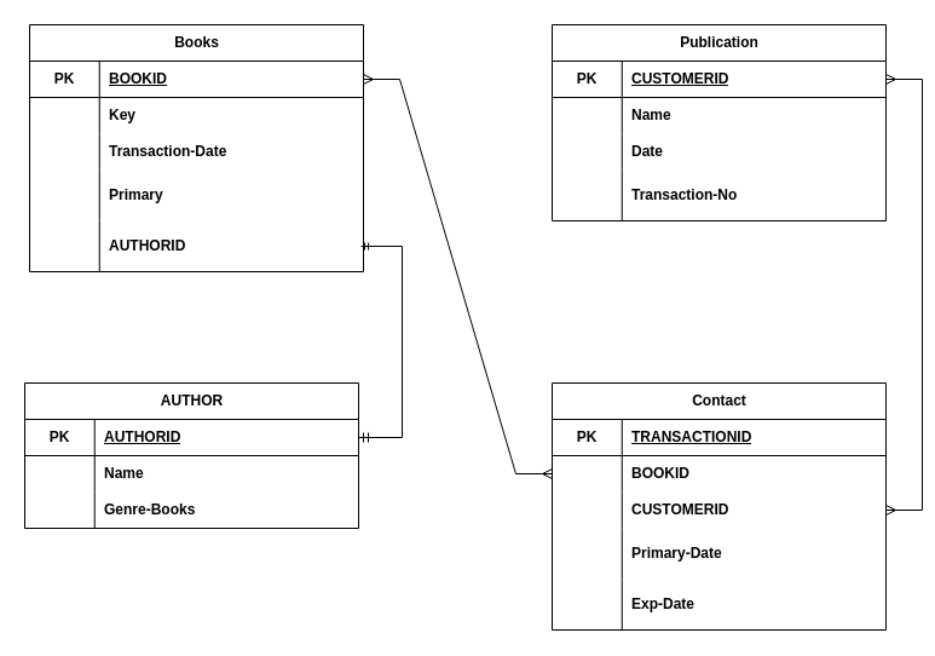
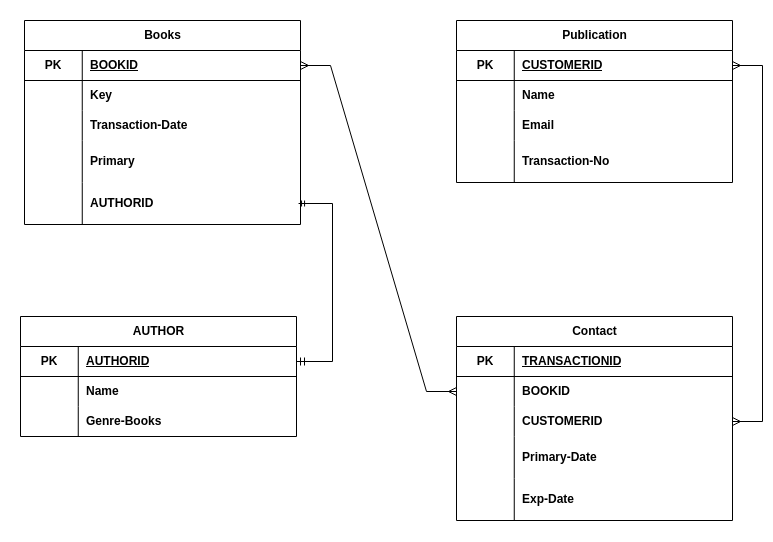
  <mxCell id="0" />
  <mxCell id="1" parent="0" />
  <mxCell id="2" value="Books" style="shape=table;startSize=30;container=1;collapsible=1;childLayout=tableLayout;fixedRows=1;rowLines=0;fontStyle=1;align=center;resizeLast=1;html=1;" vertex="1" parent="1"><mxGeometry x="24" y="20" width="276" height="204" as="geometry" /></mxCell>
  <mxCell id="3" value="" style="shape=tableRow;horizontal=0;startSize=0;swimlaneHead=0;swimlaneBody=0;fillColor=none;collapsible=0;dropTarget=0;points=[[0,0.5],[1,0.5]];portConstraint=eastwest;top=0;left=0;right=0;bottom=1;" vertex="1" parent="2"><mxGeometry y="30" width="276" height="30" as="geometry" /></mxCell>
  <mxCell id="4" value="PK" style="shape=partialRectangle;connectable=0;fillColor=none;top=0;left=0;bottom=0;right=0;fontStyle=1;overflow=hidden;whiteSpace=wrap;html=1;" vertex="1" parent="3"><mxGeometry width="57.75" height="30" as="geometry"><mxRectangle width="57.75" height="30" as="alternateBounds" /></mxGeometry></mxCell>
  <mxCell id="5" value="BOOKID" style="shape=partialRectangle;connectable=0;fillColor=none;top=0;left=0;bottom=0;right=0;align=left;spacingLeft=6;fontStyle=5;overflow=hidden;whiteSpace=wrap;html=1;" vertex="1" parent="3"><mxGeometry x="57.75" width="218.25" height="30" as="geometry"><mxRectangle width="218.25" height="30" as="alternateBounds" /></mxGeometry></mxCell>
  <mxCell id="6" value="" style="shape=tableRow;horizontal=0;startSize=0;swimlaneHead=0;swimlaneBody=0;fillColor=none;collapsible=0;dropTarget=0;points=[[0,0.5],[1,0.5]];portConstraint=eastwest;top=0;left=0;right=0;bottom=0;" vertex="1" parent="2"><mxGeometry y="60" width="276" height="30" as="geometry" /></mxCell>
  <mxCell id="7" value="" style="shape=partialRectangle;connectable=0;fillColor=none;top=0;left=0;bottom=0;right=0;editable=1;overflow=hidden;whiteSpace=wrap;html=1;" vertex="1" parent="6"><mxGeometry width="57.75" height="30" as="geometry"><mxRectangle width="57.75" height="30" as="alternateBounds" /></mxGeometry></mxCell>
  <mxCell id="8" value="&lt;b&gt;Key&lt;/b&gt;" style="shape=partialRectangle;connectable=0;fillColor=none;top=0;left=0;bottom=0;right=0;align=left;spacingLeft=6;overflow=hidden;whiteSpace=wrap;html=1;" vertex="1" parent="6"><mxGeometry x="57.75" width="218.25" height="30" as="geometry"><mxRectangle width="218.25" height="30" as="alternateBounds" /></mxGeometry></mxCell>
  <mxCell id="9" value="" style="shape=tableRow;horizontal=0;startSize=0;swimlaneHead=0;swimlaneBody=0;fillColor=none;collapsible=0;dropTarget=0;points=[[0,0.5],[1,0.5]];portConstraint=eastwest;top=0;left=0;right=0;bottom=0;" vertex="1" parent="2"><mxGeometry y="90" width="276" height="30" as="geometry" /></mxCell>
  <mxCell id="10" value="" style="shape=partialRectangle;connectable=0;fillColor=none;top=0;left=0;bottom=0;right=0;editable=1;overflow=hidden;whiteSpace=wrap;html=1;" vertex="1" parent="9"><mxGeometry width="57.75" height="30" as="geometry"><mxRectangle width="57.75" height="30" as="alternateBounds" /></mxGeometry></mxCell>
  <mxCell id="11" value="&lt;b&gt;Transaction-Date&lt;/b&gt;" style="shape=partialRectangle;connectable=0;fillColor=none;top=0;left=0;bottom=0;right=0;align=left;spacingLeft=6;overflow=hidden;whiteSpace=wrap;html=1;" vertex="1" parent="9"><mxGeometry x="57.75" width="218.25" height="30" as="geometry"><mxRectangle width="218.25" height="30" as="alternateBounds" /></mxGeometry></mxCell>
  <mxCell id="12" value="" style="shape=tableRow;horizontal=0;startSize=0;swimlaneHead=0;swimlaneBody=0;fillColor=none;collapsible=0;dropTarget=0;points=[[0,0.5],[1,0.5]];portConstraint=eastwest;top=0;left=0;right=0;bottom=0;" vertex="1" parent="2"><mxGeometry y="120" width="276" height="42" as="geometry" /></mxCell>
  <mxCell id="13" value="" style="shape=partialRectangle;connectable=0;fillColor=none;top=0;left=0;bottom=0;right=0;editable=1;overflow=hidden;whiteSpace=wrap;html=1;" vertex="1" parent="12"><mxGeometry width="57.75" height="42" as="geometry"><mxRectangle width="57.75" height="42" as="alternateBounds" /></mxGeometry></mxCell>
  <mxCell id="14" value="&lt;b&gt;Primary&lt;/b&gt;" style="shape=partialRectangle;connectable=0;fillColor=none;top=0;left=0;bottom=0;right=0;align=left;spacingLeft=6;overflow=hidden;whiteSpace=wrap;html=1;" vertex="1" parent="12"><mxGeometry x="57.75" width="218.25" height="42" as="geometry"><mxRectangle width="218.25" height="42" as="alternateBounds" /></mxGeometry></mxCell>
  <mxCell id="15" value="" style="shape=tableRow;horizontal=0;startSize=0;swimlaneHead=0;swimlaneBody=0;fillColor=none;collapsible=0;dropTarget=0;points=[[0,0.5],[1,0.5]];portConstraint=eastwest;top=0;left=0;right=0;bottom=0;" vertex="1" parent="2"><mxGeometry y="162" width="276" height="42" as="geometry" /></mxCell>
  <mxCell id="16" value="" style="shape=partialRectangle;connectable=0;fillColor=none;top=0;left=0;bottom=0;right=0;editable=1;overflow=hidden;whiteSpace=wrap;html=1;" vertex="1" parent="15"><mxGeometry width="57.75" height="42" as="geometry"><mxRectangle width="57.75" height="42" as="alternateBounds" /></mxGeometry></mxCell>
  <mxCell id="17" value="&lt;b&gt;AUTHORID&lt;/b&gt;" style="shape=partialRectangle;connectable=0;fillColor=none;top=0;left=0;bottom=0;right=0;align=left;spacingLeft=6;overflow=hidden;whiteSpace=wrap;html=1;" vertex="1" parent="15"><mxGeometry x="57.75" width="218.25" height="42" as="geometry"><mxRectangle width="218.25" height="42" as="alternateBounds" /></mxGeometry></mxCell>
  <mxCell id="18" value="AUTHOR" style="shape=table;startSize=30;container=1;collapsible=1;childLayout=tableLayout;fixedRows=1;rowLines=0;fontStyle=1;align=center;resizeLast=1;html=1;" vertex="1" parent="1"><mxGeometry x="20" y="316" width="276" height="120" as="geometry" /></mxCell>
  <mxCell id="19" value="" style="shape=tableRow;horizontal=0;startSize=0;swimlaneHead=0;swimlaneBody=0;fillColor=none;collapsible=0;dropTarget=0;points=[[0,0.5],[1,0.5]];portConstraint=eastwest;top=0;left=0;right=0;bottom=1;" vertex="1" parent="18"><mxGeometry y="30" width="276" height="30" as="geometry" /></mxCell>
  <mxCell id="20" value="PK" style="shape=partialRectangle;connectable=0;fillColor=none;top=0;left=0;bottom=0;right=0;fontStyle=1;overflow=hidden;whiteSpace=wrap;html=1;" vertex="1" parent="19"><mxGeometry width="57.75" height="30" as="geometry"><mxRectangle width="57.75" height="30" as="alternateBounds" /></mxGeometry></mxCell>
  <mxCell id="21" value="&lt;b&gt;AUTHORID&lt;/b&gt;" style="shape=partialRectangle;connectable=0;fillColor=none;top=0;left=0;bottom=0;right=0;align=left;spacingLeft=6;fontStyle=5;overflow=hidden;whiteSpace=wrap;html=1;" vertex="1" parent="19"><mxGeometry x="57.75" width="218.25" height="30" as="geometry"><mxRectangle width="218.25" height="30" as="alternateBounds" /></mxGeometry></mxCell>
  <mxCell id="22" value="" style="shape=tableRow;horizontal=0;startSize=0;swimlaneHead=0;swimlaneBody=0;fillColor=none;collapsible=0;dropTarget=0;points=[[0,0.5],[1,0.5]];portConstraint=eastwest;top=0;left=0;right=0;bottom=0;" vertex="1" parent="18"><mxGeometry y="60" width="276" height="30" as="geometry" /></mxCell>
  <mxCell id="23" value="" style="shape=partialRectangle;connectable=0;fillColor=none;top=0;left=0;bottom=0;right=0;editable=1;overflow=hidden;whiteSpace=wrap;html=1;" vertex="1" parent="22"><mxGeometry width="57.75" height="30" as="geometry"><mxRectangle width="57.75" height="30" as="alternateBounds" /></mxGeometry></mxCell>
  <mxCell id="24" value="&lt;b&gt;Name&lt;/b&gt;" style="shape=partialRectangle;connectable=0;fillColor=none;top=0;left=0;bottom=0;right=0;align=left;spacingLeft=6;overflow=hidden;whiteSpace=wrap;html=1;" vertex="1" parent="22"><mxGeometry x="57.75" width="218.25" height="30" as="geometry"><mxRectangle width="218.25" height="30" as="alternateBounds" /></mxGeometry></mxCell>
  <mxCell id="25" value="" style="shape=tableRow;horizontal=0;startSize=0;swimlaneHead=0;swimlaneBody=0;fillColor=none;collapsible=0;dropTarget=0;points=[[0,0.5],[1,0.5]];portConstraint=eastwest;top=0;left=0;right=0;bottom=0;" vertex="1" parent="18"><mxGeometry y="90" width="276" height="30" as="geometry" /></mxCell>
  <mxCell id="26" value="" style="shape=partialRectangle;connectable=0;fillColor=none;top=0;left=0;bottom=0;right=0;editable=1;overflow=hidden;whiteSpace=wrap;html=1;" vertex="1" parent="25"><mxGeometry width="57.75" height="30" as="geometry"><mxRectangle width="57.75" height="30" as="alternateBounds" /></mxGeometry></mxCell>
  <mxCell id="27" value="&lt;b&gt;Genre-Books&lt;/b&gt;" style="shape=partialRectangle;connectable=0;fillColor=none;top=0;left=0;bottom=0;right=0;align=left;spacingLeft=6;overflow=hidden;whiteSpace=wrap;html=1;" vertex="1" parent="25"><mxGeometry x="57.75" width="218.25" height="30" as="geometry"><mxRectangle width="218.25" height="30" as="alternateBounds" /></mxGeometry></mxCell>
  <mxCell id="28" value="Publication" style="shape=table;startSize=30;container=1;collapsible=1;childLayout=tableLayout;fixedRows=1;rowLines=0;fontStyle=1;align=center;resizeLast=1;html=1;" vertex="1" parent="1"><mxGeometry x="456" y="20" width="276" height="162" as="geometry" /></mxCell>
  <mxCell id="29" value="" style="shape=tableRow;horizontal=0;startSize=0;swimlaneHead=0;swimlaneBody=0;fillColor=none;collapsible=0;dropTarget=0;points=[[0,0.5],[1,0.5]];portConstraint=eastwest;top=0;left=0;right=0;bottom=1;" vertex="1" parent="28"><mxGeometry y="30" width="276" height="30" as="geometry" /></mxCell>
  <mxCell id="30" value="PK" style="shape=partialRectangle;connectable=0;fillColor=none;top=0;left=0;bottom=0;right=0;fontStyle=1;overflow=hidden;whiteSpace=wrap;html=1;" vertex="1" parent="29"><mxGeometry width="57.75" height="30" as="geometry"><mxRectangle width="57.75" height="30" as="alternateBounds" /></mxGeometry></mxCell>
  <mxCell id="31" value="CUSTOMERID" style="shape=partialRectangle;connectable=0;fillColor=none;top=0;left=0;bottom=0;right=0;align=left;spacingLeft=6;fontStyle=5;overflow=hidden;whiteSpace=wrap;html=1;" vertex="1" parent="29"><mxGeometry x="57.75" width="218.25" height="30" as="geometry"><mxRectangle width="218.25" height="30" as="alternateBounds" /></mxGeometry></mxCell>
  <mxCell id="32" value="" style="shape=tableRow;horizontal=0;startSize=0;swimlaneHead=0;swimlaneBody=0;fillColor=none;collapsible=0;dropTarget=0;points=[[0,0.5],[1,0.5]];portConstraint=eastwest;top=0;left=0;right=0;bottom=0;" vertex="1" parent="28"><mxGeometry y="60" width="276" height="30" as="geometry" /></mxCell>
  <mxCell id="33" value="" style="shape=partialRectangle;connectable=0;fillColor=none;top=0;left=0;bottom=0;right=0;editable=1;overflow=hidden;whiteSpace=wrap;html=1;" vertex="1" parent="32"><mxGeometry width="57.75" height="30" as="geometry"><mxRectangle width="57.75" height="30" as="alternateBounds" /></mxGeometry></mxCell>
  <mxCell id="34" value="&lt;b&gt;Name&lt;/b&gt;" style="shape=partialRectangle;connectable=0;fillColor=none;top=0;left=0;bottom=0;right=0;align=left;spacingLeft=6;overflow=hidden;whiteSpace=wrap;html=1;" vertex="1" parent="32"><mxGeometry x="57.75" width="218.25" height="30" as="geometry"><mxRectangle width="218.25" height="30" as="alternateBounds" /></mxGeometry></mxCell>
  <mxCell id="35" value="" style="shape=tableRow;horizontal=0;startSize=0;swimlaneHead=0;swimlaneBody=0;fillColor=none;collapsible=0;dropTarget=0;points=[[0,0.5],[1,0.5]];portConstraint=eastwest;top=0;left=0;right=0;bottom=0;" vertex="1" parent="28"><mxGeometry y="90" width="276" height="30" as="geometry" /></mxCell>
  <mxCell id="36" value="" style="shape=partialRectangle;connectable=0;fillColor=none;top=0;left=0;bottom=0;right=0;editable=1;overflow=hidden;whiteSpace=wrap;html=1;" vertex="1" parent="35"><mxGeometry width="57.75" height="30" as="geometry"><mxRectangle width="57.75" height="30" as="alternateBounds" /></mxGeometry></mxCell>
- <mxCell id="37" value="&lt;b&gt;Date&lt;/b&gt;" style="shape=partialRectangle;connectable=0;fillColor=none;top=0;left=0;bottom=0;right=0;align=left;spacingLeft=6;overflow=hidden;whiteSpace=wrap;html=1;" vertex="1" parent="35"><mxGeometry x="57.75" width="218.25" height="30" as="geometry"><mxRectangle width="218.25" height="30" as="alternateBounds" /></mxGeometry></mxCell>
+ <mxCell id="37" value="&lt;b&gt;Email&lt;/b&gt;" style="shape=partialRectangle;connectable=0;fillColor=none;top=0;left=0;bottom=0;right=0;align=left;spacingLeft=6;overflow=hidden;whiteSpace=wrap;html=1;" vertex="1" parent="35"><mxGeometry x="57.75" width="218.25" height="30" as="geometry"><mxRectangle width="218.25" height="30" as="alternateBounds" /></mxGeometry></mxCell>
  <mxCell id="38" value="" style="shape=tableRow;horizontal=0;startSize=0;swimlaneHead=0;swimlaneBody=0;fillColor=none;collapsible=0;dropTarget=0;points=[[0,0.5],[1,0.5]];portConstraint=eastwest;top=0;left=0;right=0;bottom=0;" vertex="1" parent="28"><mxGeometry y="120" width="276" height="42" as="geometry" /></mxCell>
  <mxCell id="39" value="" style="shape=partialRectangle;connectable=0;fillColor=none;top=0;left=0;bottom=0;right=0;editable=1;overflow=hidden;whiteSpace=wrap;html=1;" vertex="1" parent="38"><mxGeometry width="57.75" height="42" as="geometry"><mxRectangle width="57.75" height="42" as="alternateBounds" /></mxGeometry></mxCell>
  <mxCell id="40" value="&lt;b&gt;Transaction-No&lt;/b&gt;" style="shape=partialRectangle;connectable=0;fillColor=none;top=0;left=0;bottom=0;right=0;align=left;spacingLeft=6;overflow=hidden;whiteSpace=wrap;html=1;" vertex="1" parent="38"><mxGeometry x="57.75" width="218.25" height="42" as="geometry"><mxRectangle width="218.25" height="42" as="alternateBounds" /></mxGeometry></mxCell>
  <mxCell id="41" value="Contact" style="shape=table;startSize=30;container=1;collapsible=1;childLayout=tableLayout;fixedRows=1;rowLines=0;fontStyle=1;align=center;resizeLast=1;html=1;" vertex="1" parent="1"><mxGeometry x="456" y="316" width="276" height="204" as="geometry" /></mxCell>
  <mxCell id="42" value="" style="shape=tableRow;horizontal=0;startSize=0;swimlaneHead=0;swimlaneBody=0;fillColor=none;collapsible=0;dropTarget=0;points=[[0,0.5],[1,0.5]];portConstraint=eastwest;top=0;left=0;right=0;bottom=1;" vertex="1" parent="41"><mxGeometry y="30" width="276" height="30" as="geometry" /></mxCell>
  <mxCell id="43" value="PK" style="shape=partialRectangle;connectable=0;fillColor=none;top=0;left=0;bottom=0;right=0;fontStyle=1;overflow=hidden;whiteSpace=wrap;html=1;" vertex="1" parent="42"><mxGeometry width="57.75" height="30" as="geometry"><mxRectangle width="57.75" height="30" as="alternateBounds" /></mxGeometry></mxCell>
  <mxCell id="44" value="TRANSACTIONID" style="shape=partialRectangle;connectable=0;fillColor=none;top=0;left=0;bottom=0;right=0;align=left;spacingLeft=6;fontStyle=5;overflow=hidden;whiteSpace=wrap;html=1;" vertex="1" parent="42"><mxGeometry x="57.75" width="218.25" height="30" as="geometry"><mxRectangle width="218.25" height="30" as="alternateBounds" /></mxGeometry></mxCell>
  <mxCell id="45" value="" style="shape=tableRow;horizontal=0;startSize=0;swimlaneHead=0;swimlaneBody=0;fillColor=none;collapsible=0;dropTarget=0;points=[[0,0.5],[1,0.5]];portConstraint=eastwest;top=0;left=0;right=0;bottom=0;" vertex="1" parent="41"><mxGeometry y="60" width="276" height="30" as="geometry" /></mxCell>
  <mxCell id="46" value="" style="shape=partialRectangle;connectable=0;fillColor=none;top=0;left=0;bottom=0;right=0;editable=1;overflow=hidden;whiteSpace=wrap;html=1;" vertex="1" parent="45"><mxGeometry width="57.75" height="30" as="geometry"><mxRectangle width="57.75" height="30" as="alternateBounds" /></mxGeometry></mxCell>
  <mxCell id="47" value="&lt;b&gt;BOOKID&lt;/b&gt;" style="shape=partialRectangle;connectable=0;fillColor=none;top=0;left=0;bottom=0;right=0;align=left;spacingLeft=6;overflow=hidden;whiteSpace=wrap;html=1;" vertex="1" parent="45"><mxGeometry x="57.75" width="218.25" height="30" as="geometry"><mxRectangle width="218.25" height="30" as="alternateBounds" /></mxGeometry></mxCell>
  <mxCell id="48" value="" style="shape=tableRow;horizontal=0;startSize=0;swimlaneHead=0;swimlaneBody=0;fillColor=none;collapsible=0;dropTarget=0;points=[[0,0.5],[1,0.5]];portConstraint=eastwest;top=0;left=0;right=0;bottom=0;" vertex="1" parent="41"><mxGeometry y="90" width="276" height="30" as="geometry" /></mxCell>
  <mxCell id="49" value="" style="shape=partialRectangle;connectable=0;fillColor=none;top=0;left=0;bottom=0;right=0;editable=1;overflow=hidden;whiteSpace=wrap;html=1;" vertex="1" parent="48"><mxGeometry width="57.75" height="30" as="geometry"><mxRectangle width="57.75" height="30" as="alternateBounds" /></mxGeometry></mxCell>
  <mxCell id="50" value="&lt;b&gt;CUSTOMERID&lt;/b&gt;" style="shape=partialRectangle;connectable=0;fillColor=none;top=0;left=0;bottom=0;right=0;align=left;spacingLeft=6;overflow=hidden;whiteSpace=wrap;html=1;" vertex="1" parent="48"><mxGeometry x="57.75" width="218.25" height="30" as="geometry"><mxRectangle width="218.25" height="30" as="alternateBounds" /></mxGeometry></mxCell>
  <mxCell id="51" value="" style="shape=tableRow;horizontal=0;startSize=0;swimlaneHead=0;swimlaneBody=0;fillColor=none;collapsible=0;dropTarget=0;points=[[0,0.5],[1,0.5]];portConstraint=eastwest;top=0;left=0;right=0;bottom=0;" vertex="1" parent="41"><mxGeometry y="120" width="276" height="42" as="geometry" /></mxCell>
  <mxCell id="52" value="" style="shape=partialRectangle;connectable=0;fillColor=none;top=0;left=0;bottom=0;right=0;editable=1;overflow=hidden;whiteSpace=wrap;html=1;" vertex="1" parent="51"><mxGeometry width="57.75" height="42" as="geometry"><mxRectangle width="57.75" height="42" as="alternateBounds" /></mxGeometry></mxCell>
  <mxCell id="53" value="&lt;b&gt;Primary-Date&lt;/b&gt;" style="shape=partialRectangle;connectable=0;fillColor=none;top=0;left=0;bottom=0;right=0;align=left;spacingLeft=6;overflow=hidden;whiteSpace=wrap;html=1;" vertex="1" parent="51"><mxGeometry x="57.75" width="218.25" height="42" as="geometry"><mxRectangle width="218.25" height="42" as="alternateBounds" /></mxGeometry></mxCell>
  <mxCell id="54" value="" style="shape=tableRow;horizontal=0;startSize=0;swimlaneHead=0;swimlaneBody=0;fillColor=none;collapsible=0;dropTarget=0;points=[[0,0.5],[1,0.5]];portConstraint=eastwest;top=0;left=0;right=0;bottom=0;" vertex="1" parent="41"><mxGeometry y="162" width="276" height="42" as="geometry" /></mxCell>
  <mxCell id="55" value="" style="shape=partialRectangle;connectable=0;fillColor=none;top=0;left=0;bottom=0;right=0;editable=1;overflow=hidden;whiteSpace=wrap;html=1;" vertex="1" parent="54"><mxGeometry width="57.75" height="42" as="geometry"><mxRectangle width="57.75" height="42" as="alternateBounds" /></mxGeometry></mxCell>
  <mxCell id="56" value="&lt;b&gt;Exp-Date&lt;/b&gt;" style="shape=partialRectangle;connectable=0;fillColor=none;top=0;left=0;bottom=0;right=0;align=left;spacingLeft=6;overflow=hidden;whiteSpace=wrap;html=1;" vertex="1" parent="54"><mxGeometry x="57.75" width="218.25" height="42" as="geometry"><mxRectangle width="218.25" height="42" as="alternateBounds" /></mxGeometry></mxCell>
  <mxCell id="57" value="" style="edgeStyle=entityRelationEdgeStyle;fontSize=12;html=1;endArrow=ERmany;startArrow=ERmany;rounded=0;exitX=1;exitY=0.5;exitDx=0;exitDy=0;entryX=0;entryY=0.5;entryDx=0;entryDy=0;" edge="1" parent="1" source="3" target="45"><mxGeometry width="100" height="100" relative="1" as="geometry"><mxPoint x="325" y="100" as="sourcePoint" /><mxPoint x="382" y="225" as="targetPoint" /></mxGeometry></mxCell>
  <mxCell id="58" value="" style="edgeStyle=entityRelationEdgeStyle;fontSize=12;html=1;endArrow=ERmany;startArrow=ERmany;rounded=0;exitX=1;exitY=0.5;exitDx=0;exitDy=0;entryX=1;entryY=0.5;entryDx=0;entryDy=0;" edge="1" parent="1" source="29" target="48"><mxGeometry width="100" height="100" relative="1" as="geometry"><mxPoint x="546" y="236" as="sourcePoint" /><mxPoint x="802" y="407" as="targetPoint" /></mxGeometry></mxCell>
  <mxCell id="59" value="" style="fontSize=12;html=1;endArrow=ERmandOne;startArrow=ERmandOne;rounded=0;exitX=1;exitY=0.5;exitDx=0;exitDy=0;endSize=4;edgeStyle=orthogonalEdgeStyle;entryX=0.993;entryY=0.5;entryDx=0;entryDy=0;entryPerimeter=0;" edge="1" parent="1" source="19" target="15"><mxGeometry width="100" height="100" relative="1" as="geometry"><mxPoint x="375" y="454" as="sourcePoint" /><mxPoint x="400" y="60" as="targetPoint" /><Array as="points"><mxPoint x="332" y="361" /><mxPoint x="332" y="203" /></Array></mxGeometry></mxCell>
